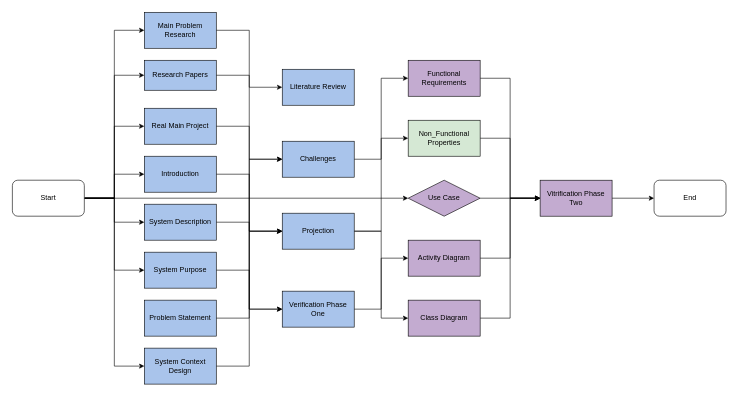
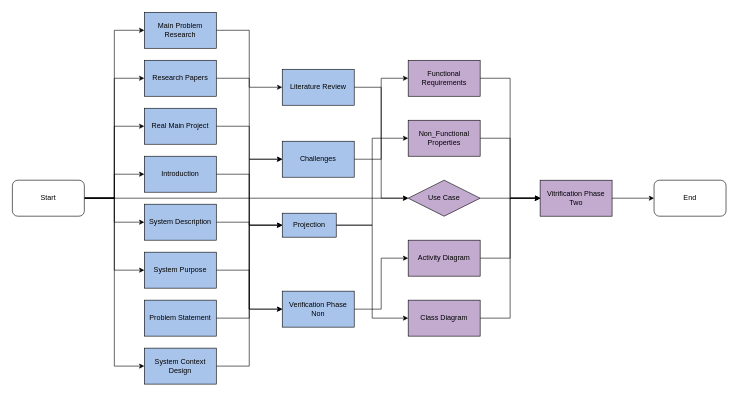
  <mxCell id="0" />
  <mxCell id="1" parent="0" />
  <mxCell id="2" style="edgeStyle=orthogonalEdgeStyle;rounded=0;orthogonalLoop=1;jettySize=auto;html=1;exitX=1;exitY=0.5;exitDx=0;exitDy=0;entryX=0;entryY=0.5;entryDx=0;entryDy=0;" parent="1" source="10" target="12" edge="1"><mxGeometry relative="1" as="geometry" /></mxCell>
  <mxCell id="3" style="edgeStyle=orthogonalEdgeStyle;rounded=0;orthogonalLoop=1;jettySize=auto;html=1;exitX=1;exitY=0.5;exitDx=0;exitDy=0;entryX=0;entryY=0.5;entryDx=0;entryDy=0;" parent="1" source="10" target="14" edge="1"><mxGeometry relative="1" as="geometry" /></mxCell>
  <mxCell id="4" style="edgeStyle=orthogonalEdgeStyle;rounded=0;orthogonalLoop=1;jettySize=auto;html=1;exitX=1;exitY=0.5;exitDx=0;exitDy=0;entryX=0;entryY=0.5;entryDx=0;entryDy=0;" parent="1" source="10" target="16" edge="1"><mxGeometry relative="1" as="geometry" /></mxCell>
  <mxCell id="5" style="edgeStyle=orthogonalEdgeStyle;rounded=0;orthogonalLoop=1;jettySize=auto;html=1;exitX=1;exitY=0.5;exitDx=0;exitDy=0;entryX=0;entryY=0.5;entryDx=0;entryDy=0;" edge="1" parent="1" source="10" target="18"><mxGeometry relative="1" as="geometry" /></mxCell>
  <mxCell id="6" style="edgeStyle=orthogonalEdgeStyle;rounded=0;orthogonalLoop=1;jettySize=auto;html=1;exitX=1;exitY=0.5;exitDx=0;exitDy=0;entryX=0;entryY=0.5;entryDx=0;entryDy=0;" edge="1" parent="1" source="10" target="20"><mxGeometry relative="1" as="geometry" /></mxCell>
  <mxCell id="7" style="edgeStyle=orthogonalEdgeStyle;rounded=0;orthogonalLoop=1;jettySize=auto;html=1;exitX=1;exitY=0.5;exitDx=0;exitDy=0;entryX=0;entryY=0.5;entryDx=0;entryDy=0;" edge="1" parent="1" source="10" target="22"><mxGeometry relative="1" as="geometry" /></mxCell>
  <mxCell id="8" style="edgeStyle=orthogonalEdgeStyle;rounded=0;orthogonalLoop=1;jettySize=auto;html=1;exitX=1;exitY=0.5;exitDx=0;exitDy=0;" edge="1" parent="1" source="10" target="41"><mxGeometry relative="1" as="geometry" /></mxCell>
  <mxCell id="9" style="edgeStyle=orthogonalEdgeStyle;rounded=0;orthogonalLoop=1;jettySize=auto;html=1;exitX=1;exitY=0.5;exitDx=0;exitDy=0;entryX=0;entryY=0.5;entryDx=0;entryDy=0;" edge="1" parent="1" source="10" target="26"><mxGeometry relative="1" as="geometry" /></mxCell>
  <mxCell id="10" value="Start" style="rounded=1;whiteSpace=wrap;html=1;" parent="1" vertex="1"><mxGeometry x="20" y="300" width="120" height="60" as="geometry" /></mxCell>
  <mxCell id="11" style="edgeStyle=orthogonalEdgeStyle;rounded=0;orthogonalLoop=1;jettySize=auto;html=1;exitX=1;exitY=0.5;exitDx=0;exitDy=0;entryX=0;entryY=0.5;entryDx=0;entryDy=0;" edge="1" parent="1" source="12" target="28"><mxGeometry relative="1" as="geometry" /></mxCell>
  <mxCell id="12" value="Main Problem Research" style="rounded=0;whiteSpace=wrap;html=1;fillColor=#A9C4EB;" parent="1" vertex="1"><mxGeometry x="240" y="20" width="120" height="60" as="geometry" /></mxCell>
  <mxCell id="13" style="edgeStyle=orthogonalEdgeStyle;rounded=0;orthogonalLoop=1;jettySize=auto;html=1;exitX=1;exitY=0.5;exitDx=0;exitDy=0;entryX=0;entryY=0.5;entryDx=0;entryDy=0;" edge="1" parent="1" source="14" target="30"><mxGeometry relative="1" as="geometry" /></mxCell>
- <mxCell id="14" value="Research Papers" style="rounded=0;whiteSpace=wrap;html=1;fillColor=#A9C4EB;" parent="1" vertex="1"><mxGeometry x="240" y="100" width="120" height="50" as="geometry" /></mxCell>
+ <mxCell id="14" value="Research Papers" style="rounded=0;whiteSpace=wrap;html=1;fillColor=#A9C4EB;" parent="1" vertex="1"><mxGeometry x="240" y="100" width="120" height="60" as="geometry" /></mxCell>
  <mxCell id="15" style="edgeStyle=orthogonalEdgeStyle;rounded=0;orthogonalLoop=1;jettySize=auto;html=1;exitX=1;exitY=0.5;exitDx=0;exitDy=0;entryX=0;entryY=0.5;entryDx=0;entryDy=0;" edge="1" parent="1" source="16" target="33"><mxGeometry relative="1" as="geometry" /></mxCell>
  <mxCell id="16" value="Real Main Project" style="rounded=0;whiteSpace=wrap;html=1;fillColor=#A9C4EB;" parent="1" vertex="1"><mxGeometry x="240" y="180" width="120" height="60" as="geometry" /></mxCell>
  <mxCell id="17" style="edgeStyle=orthogonalEdgeStyle;rounded=0;orthogonalLoop=1;jettySize=auto;html=1;exitX=1;exitY=0.5;exitDx=0;exitDy=0;entryX=0;entryY=0.5;entryDx=0;entryDy=0;" edge="1" parent="1" source="18" target="35"><mxGeometry relative="1" as="geometry" /></mxCell>
  <mxCell id="18" value="Introduction" style="rounded=0;whiteSpace=wrap;html=1;fillColor=#A9C4EB;" parent="1" vertex="1"><mxGeometry x="240" y="260" width="120" height="60" as="geometry" /></mxCell>
  <mxCell id="19" style="edgeStyle=orthogonalEdgeStyle;rounded=0;orthogonalLoop=1;jettySize=auto;html=1;exitX=1;exitY=0.5;exitDx=0;exitDy=0;entryX=0;entryY=0.5;entryDx=0;entryDy=0;" edge="1" parent="1" source="20" target="33"><mxGeometry relative="1" as="geometry" /></mxCell>
  <mxCell id="20" value="System Description" style="rounded=0;whiteSpace=wrap;html=1;fillColor=#A9C4EB;" parent="1" vertex="1"><mxGeometry x="240" y="340" width="120" height="60" as="geometry" /></mxCell>
  <mxCell id="21" style="edgeStyle=orthogonalEdgeStyle;rounded=0;orthogonalLoop=1;jettySize=auto;html=1;exitX=1;exitY=0.5;exitDx=0;exitDy=0;entryX=0;entryY=0.5;entryDx=0;entryDy=0;" edge="1" parent="1" source="22" target="35"><mxGeometry relative="1" as="geometry" /></mxCell>
  <mxCell id="22" value="System Purpose" style="rounded=0;whiteSpace=wrap;html=1;fillColor=#A9C4EB;" parent="1" vertex="1"><mxGeometry x="240" y="420" width="120" height="60" as="geometry" /></mxCell>
  <mxCell id="23" style="edgeStyle=orthogonalEdgeStyle;rounded=0;orthogonalLoop=1;jettySize=auto;html=1;exitX=1;exitY=0.5;exitDx=0;exitDy=0;entryX=0;entryY=0.5;entryDx=0;entryDy=0;" edge="1" parent="1" source="24" target="33"><mxGeometry relative="1" as="geometry" /></mxCell>
  <mxCell id="24" value="Problem Statement" style="rounded=0;whiteSpace=wrap;html=1;fillColor=#A9C4EB;" parent="1" vertex="1"><mxGeometry x="240" y="500" width="120" height="60" as="geometry" /></mxCell>
  <mxCell id="25" style="edgeStyle=orthogonalEdgeStyle;rounded=0;orthogonalLoop=1;jettySize=auto;html=1;exitX=1;exitY=0.5;exitDx=0;exitDy=0;entryX=0;entryY=0.5;entryDx=0;entryDy=0;" edge="1" parent="1" source="26" target="30"><mxGeometry relative="1" as="geometry" /></mxCell>
  <mxCell id="26" value="System Context Design" style="rounded=0;whiteSpace=wrap;html=1;fillColor=#A9C4EB;" parent="1" vertex="1"><mxGeometry x="240" y="580" width="120" height="60" as="geometry" /></mxCell>
+ <mxCell id="27" style="edgeStyle=orthogonalEdgeStyle;rounded=0;orthogonalLoop=1;jettySize=auto;html=1;exitX=1;exitY=0.5;exitDx=0;exitDy=0;entryX=0;entryY=0.5;entryDx=0;entryDy=0;" edge="1" parent="1" source="28" target="41"><mxGeometry relative="1" as="geometry" /></mxCell>
  <mxCell id="28" value="Literature Review" style="rounded=0;whiteSpace=wrap;html=1;fillColor=#A9C4EB;" parent="1" vertex="1"><mxGeometry x="470" y="115" width="120" height="60" as="geometry" /></mxCell>
  <mxCell id="29" style="edgeStyle=orthogonalEdgeStyle;rounded=0;orthogonalLoop=1;jettySize=auto;html=1;exitX=1;exitY=0.5;exitDx=0;exitDy=0;entryX=0;entryY=0.5;entryDx=0;entryDy=0;" edge="1" parent="1" source="30" target="37"><mxGeometry relative="1" as="geometry" /></mxCell>
  <mxCell id="30" value="Challenges" style="rounded=0;whiteSpace=wrap;html=1;fillColor=#A9C4EB;" parent="1" vertex="1"><mxGeometry x="470" y="235" width="120" height="60" as="geometry" /></mxCell>
  <mxCell id="31" style="edgeStyle=orthogonalEdgeStyle;rounded=0;orthogonalLoop=1;jettySize=auto;html=1;exitX=1;exitY=0.5;exitDx=0;exitDy=0;entryX=0;entryY=0.5;entryDx=0;entryDy=0;" edge="1" parent="1" source="33" target="43"><mxGeometry relative="1" as="geometry" /></mxCell>
  <mxCell id="32" style="edgeStyle=orthogonalEdgeStyle;rounded=0;orthogonalLoop=1;jettySize=auto;html=1;exitX=1;exitY=0.5;exitDx=0;exitDy=0;entryX=0;entryY=0.5;entryDx=0;entryDy=0;" edge="1" parent="1" source="33" target="47"><mxGeometry relative="1" as="geometry" /></mxCell>
- <mxCell id="33" value="Projection" style="rounded=0;whiteSpace=wrap;html=1;fillColor=#A9C4EB;" parent="1" vertex="1"><mxGeometry x="470" y="355" width="120" height="60" as="geometry" /></mxCell>
+ <mxCell id="33" value="Projection" style="rounded=0;whiteSpace=wrap;html=1;fillColor=#A9C4EB;" parent="1" vertex="1"><mxGeometry x="470" y="355" width="90" height="40" as="geometry" /></mxCell>
  <mxCell id="34" style="edgeStyle=orthogonalEdgeStyle;rounded=0;orthogonalLoop=1;jettySize=auto;html=1;exitX=1;exitY=0.5;exitDx=0;exitDy=0;entryX=0;entryY=0.5;entryDx=0;entryDy=0;" edge="1" parent="1" source="35" target="45"><mxGeometry relative="1" as="geometry" /></mxCell>
- <mxCell id="35" value="Verification Phase One" style="rounded=0;whiteSpace=wrap;html=1;fillColor=#A9C4EB;" parent="1" vertex="1"><mxGeometry x="470" y="485" width="120" height="60" as="geometry" /></mxCell>
+ <mxCell id="35" value="Verification Phase Non" style="rounded=0;whiteSpace=wrap;html=1;fillColor=#A9C4EB;" parent="1" vertex="1"><mxGeometry x="470" y="485" width="120" height="60" as="geometry" /></mxCell>
  <mxCell id="36" style="edgeStyle=orthogonalEdgeStyle;rounded=0;orthogonalLoop=1;jettySize=auto;html=1;exitX=1;exitY=0.5;exitDx=0;exitDy=0;entryX=0;entryY=0.5;entryDx=0;entryDy=0;" edge="1" parent="1" source="37" target="39"><mxGeometry relative="1" as="geometry" /></mxCell>
  <mxCell id="37" value="Functional Requirements" style="rounded=0;whiteSpace=wrap;html=1;fillColor=#C3ABD0;" vertex="1" parent="1"><mxGeometry x="680" y="100" width="120" height="60" as="geometry" /></mxCell>
  <mxCell id="38" style="edgeStyle=orthogonalEdgeStyle;rounded=0;orthogonalLoop=1;jettySize=auto;html=1;exitX=1;exitY=0.5;exitDx=0;exitDy=0;entryX=0;entryY=0.5;entryDx=0;entryDy=0;" edge="1" parent="1" source="39" target="48"><mxGeometry relative="1" as="geometry"><mxPoint x="1250" y="330" as="targetPoint" /></mxGeometry></mxCell>
  <mxCell id="39" value="Vitrification Phase Two" style="rounded=0;whiteSpace=wrap;html=1;fillColor=#C3ABD0;" vertex="1" parent="1"><mxGeometry x="900" y="300" width="120" height="60" as="geometry" /></mxCell>
  <mxCell id="40" style="edgeStyle=orthogonalEdgeStyle;rounded=0;orthogonalLoop=1;jettySize=auto;html=1;exitX=1;exitY=0.5;exitDx=0;exitDy=0;entryX=0;entryY=0.5;entryDx=0;entryDy=0;" edge="1" parent="1" source="41" target="39"><mxGeometry relative="1" as="geometry" /></mxCell>
  <mxCell id="41" value="Use Case" style="rhombus;whiteSpace=wrap;html=1;fillColor=#C3ABD0;" vertex="1" parent="1"><mxGeometry x="680" y="300" width="120" height="60" as="geometry" /></mxCell>
  <mxCell id="42" style="edgeStyle=orthogonalEdgeStyle;rounded=0;orthogonalLoop=1;jettySize=auto;html=1;exitX=1;exitY=0.5;exitDx=0;exitDy=0;entryX=0;entryY=0.5;entryDx=0;entryDy=0;" edge="1" parent="1" source="43" target="39"><mxGeometry relative="1" as="geometry" /></mxCell>
- <mxCell id="43" value="Non_Functional Properties" style="rounded=0;whiteSpace=wrap;html=1;fillColor=#d5e8d4;" vertex="1" parent="1"><mxGeometry x="680" y="200" width="120" height="60" as="geometry" /></mxCell>
+ <mxCell id="43" value="Non_Functional Properties" style="rounded=0;whiteSpace=wrap;html=1;fillColor=#C3ABD0;" vertex="1" parent="1"><mxGeometry x="680" y="200" width="120" height="60" as="geometry" /></mxCell>
  <mxCell id="44" style="edgeStyle=orthogonalEdgeStyle;rounded=0;orthogonalLoop=1;jettySize=auto;html=1;exitX=1;exitY=0.5;exitDx=0;exitDy=0;entryX=0;entryY=0.5;entryDx=0;entryDy=0;" edge="1" parent="1" source="45" target="39"><mxGeometry relative="1" as="geometry" /></mxCell>
  <mxCell id="45" value="Activity Diagram" style="rounded=0;whiteSpace=wrap;html=1;fillColor=#C3ABD0;" vertex="1" parent="1"><mxGeometry x="680" y="400" width="120" height="60" as="geometry" /></mxCell>
  <mxCell id="46" style="edgeStyle=orthogonalEdgeStyle;rounded=0;orthogonalLoop=1;jettySize=auto;html=1;exitX=1;exitY=0.5;exitDx=0;exitDy=0;entryX=0;entryY=0.5;entryDx=0;entryDy=0;" edge="1" parent="1" source="47" target="39"><mxGeometry relative="1" as="geometry" /></mxCell>
  <mxCell id="47" value="Class Diagram" style="rounded=0;whiteSpace=wrap;html=1;fillColor=#C3ABD0;" vertex="1" parent="1"><mxGeometry x="680" y="500" width="120" height="60" as="geometry" /></mxCell>
  <mxCell id="48" value="End" style="rounded=1;whiteSpace=wrap;html=1;fillColor=#FFFFFF;" vertex="1" parent="1"><mxGeometry x="1090" y="300" width="120" height="60" as="geometry" /></mxCell>
